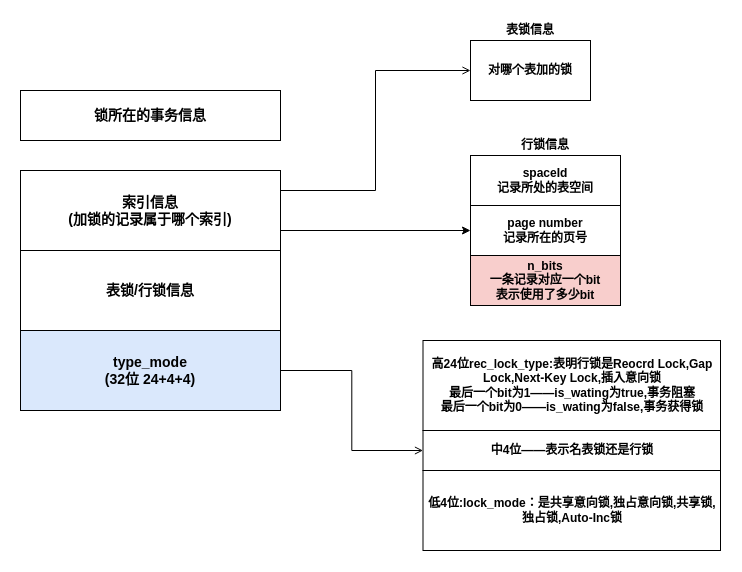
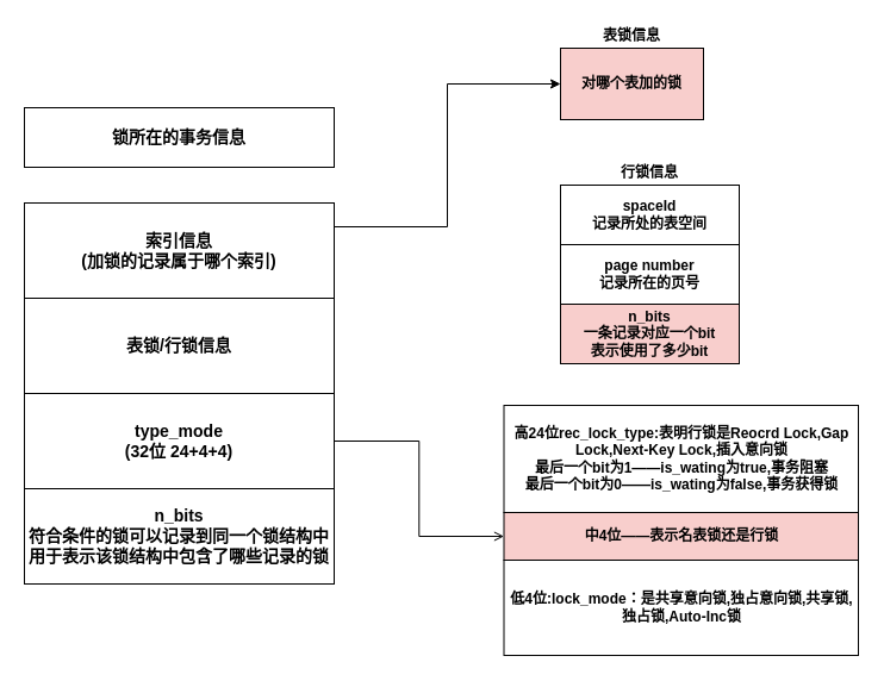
  <mxCell id="0" />
  <mxCell id="1" parent="0" />
  <mxCell id="2" value="&lt;b&gt;&lt;font style=&quot;font-size: 14px&quot;&gt;锁所在的事务信息&lt;/font&gt;&lt;/b&gt;" style="rounded=0;whiteSpace=wrap;html=1;" parent="1" vertex="1"><mxGeometry x="20" y="90" width="260" height="50" as="geometry" /></mxCell>
- <mxCell id="3" style="edgeStyle=orthogonalEdgeStyle;rounded=0;orthogonalLoop=1;jettySize=auto;html=1;exitX=1;exitY=0.25;exitDx=0;exitDy=0;entryX=0;entryY=0.5;entryDx=0;entryDy=0;endArrow=open;" parent="1" source="5" target="8" edge="1"><mxGeometry relative="1" as="geometry" /></mxCell>
- <mxCell id="4" style="edgeStyle=orthogonalEdgeStyle;rounded=0;orthogonalLoop=1;jettySize=auto;html=1;exitX=1;exitY=0.75;exitDx=0;exitDy=0;entryX=0;entryY=0.5;entryDx=0;entryDy=0;" parent="1" source="5" target="13" edge="1"><mxGeometry relative="1" as="geometry" /></mxCell>
+ <mxCell id="3" style="edgeStyle=orthogonalEdgeStyle;rounded=0;orthogonalLoop=1;jettySize=auto;html=1;exitX=1;exitY=0.25;exitDx=0;exitDy=0;entryX=0;entryY=0.5;entryDx=0;entryDy=0;" parent="1" source="5" target="8" edge="1"><mxGeometry relative="1" as="geometry" /></mxCell>
  <mxCell id="5" value="&lt;b&gt;&lt;font style=&quot;font-size: 14px&quot;&gt;索引信息&lt;br&gt;(加锁的记录属于哪个索引)&lt;br&gt;&lt;/font&gt;&lt;/b&gt;" style="rounded=0;whiteSpace=wrap;html=1;" parent="1" vertex="1"><mxGeometry x="20" y="170" width="260" height="80" as="geometry" /></mxCell>
  <mxCell id="6" value="&lt;b&gt;&lt;font style=&quot;font-size: 14px&quot;&gt;表锁/行锁信息&lt;br&gt;&lt;/font&gt;&lt;/b&gt;" style="rounded=0;whiteSpace=wrap;html=1;" parent="1" vertex="1"><mxGeometry x="20" y="250" width="260" height="80" as="geometry" /></mxCell>
  <mxCell id="7" value="" style="group" parent="1" vertex="1" connectable="0"><mxGeometry x="470" y="20" width="120" height="80" as="geometry" /></mxCell>
- <mxCell id="8" value="&lt;b&gt;对哪个表加的锁&lt;/b&gt;" style="rounded=0;whiteSpace=wrap;html=1;" parent="7" vertex="1"><mxGeometry y="20" width="120" height="60" as="geometry" /></mxCell>
+ <mxCell id="8" value="&lt;b&gt;对哪个表加的锁&lt;/b&gt;" style="rounded=0;whiteSpace=wrap;html=1;fillColor=#f8cecc;" parent="7" vertex="1"><mxGeometry y="20" width="120" height="60" as="geometry" /></mxCell>
  <mxCell id="9" value="&lt;b&gt;表锁信息&lt;/b&gt;" style="text;html=1;strokeColor=none;fillColor=none;align=center;verticalAlign=middle;whiteSpace=wrap;rounded=0;" parent="7" vertex="1"><mxGeometry x="30" width="60" height="20" as="geometry" /></mxCell>
  <mxCell id="10" value="" style="group" parent="1" vertex="1" connectable="0"><mxGeometry x="470" y="135" width="150" height="170" as="geometry" /></mxCell>
  <mxCell id="11" value="&lt;b&gt;行锁信息&lt;/b&gt;" style="text;html=1;strokeColor=none;fillColor=none;align=center;verticalAlign=middle;whiteSpace=wrap;rounded=0;" parent="10" vertex="1"><mxGeometry x="45" width="60" height="20" as="geometry" /></mxCell>
  <mxCell id="12" value="&lt;b&gt;spaceId&lt;br&gt;记录所处的表空间&lt;/b&gt;" style="rounded=0;whiteSpace=wrap;html=1;" parent="10" vertex="1"><mxGeometry y="20" width="150" height="50" as="geometry" /></mxCell>
  <mxCell id="13" value="&lt;b&gt;page number&lt;br&gt;记录所在的页号&lt;br&gt;&lt;/b&gt;" style="rounded=0;whiteSpace=wrap;html=1;" parent="10" vertex="1"><mxGeometry y="70" width="150" height="50" as="geometry" /></mxCell>
  <mxCell id="14" value="&lt;b&gt;n_bits&lt;br&gt;一条记录对应一个bit&lt;br&gt;表示使用了多少bit&lt;br&gt;&lt;/b&gt;" style="rounded=0;whiteSpace=wrap;html=1;fillColor=#f8cecc;" parent="10" vertex="1"><mxGeometry y="120" width="150" height="50" as="geometry" /></mxCell>
  <mxCell id="15" style="edgeStyle=orthogonalEdgeStyle;rounded=0;orthogonalLoop=1;jettySize=auto;html=1;exitX=1;exitY=0.5;exitDx=0;exitDy=0;entryX=0;entryY=0.5;entryDx=0;entryDy=0;endArrow=open;" parent="1" source="16" target="19" edge="1"><mxGeometry relative="1" as="geometry" /></mxCell>
- <mxCell id="16" value="&lt;b&gt;&lt;font style=&quot;font-size: 14px&quot;&gt;type_mode&lt;br&gt;(32位 24+4+4)&lt;br&gt;&lt;/font&gt;&lt;/b&gt;" style="rounded=0;whiteSpace=wrap;html=1;fillColor=#dae8fc;" parent="1" vertex="1"><mxGeometry x="20" y="330" width="260" height="80" as="geometry" /></mxCell>
+ <mxCell id="16" value="&lt;b&gt;&lt;font style=&quot;font-size: 14px&quot;&gt;type_mode&lt;br&gt;(32位 24+4+4)&lt;br&gt;&lt;/font&gt;&lt;/b&gt;" style="rounded=0;whiteSpace=wrap;html=1;" parent="1" vertex="1"><mxGeometry x="20" y="330" width="260" height="80" as="geometry" /></mxCell>
  <mxCell id="17" value="&lt;b&gt;高24位rec_lock_type:表明行锁是Reocrd Lock,Gap Lock,Next-Key Lock,插入意向锁&lt;br&gt;最后一个bit为1——is_wating为true,事务阻塞&lt;br&gt;最后一个bit为0——is_wating为false,事务获得锁&lt;br&gt;&lt;/b&gt;" style="rounded=0;whiteSpace=wrap;html=1;" parent="1" vertex="1"><mxGeometry x="422.5" y="340" width="297.5" height="90" as="geometry" /></mxCell>
  <mxCell id="18" value="&lt;b&gt;低4位:lock_mode：是共享意向锁,独占意向锁,共享锁,独占锁,Auto-Inc锁&lt;/b&gt;" style="rounded=0;whiteSpace=wrap;html=1;" parent="1" vertex="1"><mxGeometry x="422.5" y="470" width="297.5" height="80" as="geometry" /></mxCell>
- <mxCell id="19" value="&lt;b&gt;中4位——表示名表锁还是行锁&lt;/b&gt;" style="rounded=0;whiteSpace=wrap;html=1;" parent="1" vertex="1"><mxGeometry x="422.5" y="430" width="297.5" height="40" as="geometry" /></mxCell>
+ <mxCell id="19" value="&lt;b&gt;中4位——表示名表锁还是行锁&lt;/b&gt;" style="rounded=0;whiteSpace=wrap;html=1;fillColor=#f8cecc;" parent="1" vertex="1"><mxGeometry x="422.5" y="430" width="297.5" height="40" as="geometry" /></mxCell>
+ <mxCell id="20" value="&lt;b&gt;&lt;font style=&quot;font-size: 14px&quot;&gt;n_bits&lt;br&gt;符合条件的锁可以记录到同一个锁结构中&lt;br&gt;用于表示该锁结构中包含了哪些记录的锁&lt;br&gt;&lt;/font&gt;&lt;/b&gt;" style="rounded=0;whiteSpace=wrap;html=1;" parent="1" vertex="1"><mxGeometry x="20" y="410" width="260" height="80" as="geometry" /></mxCell>
